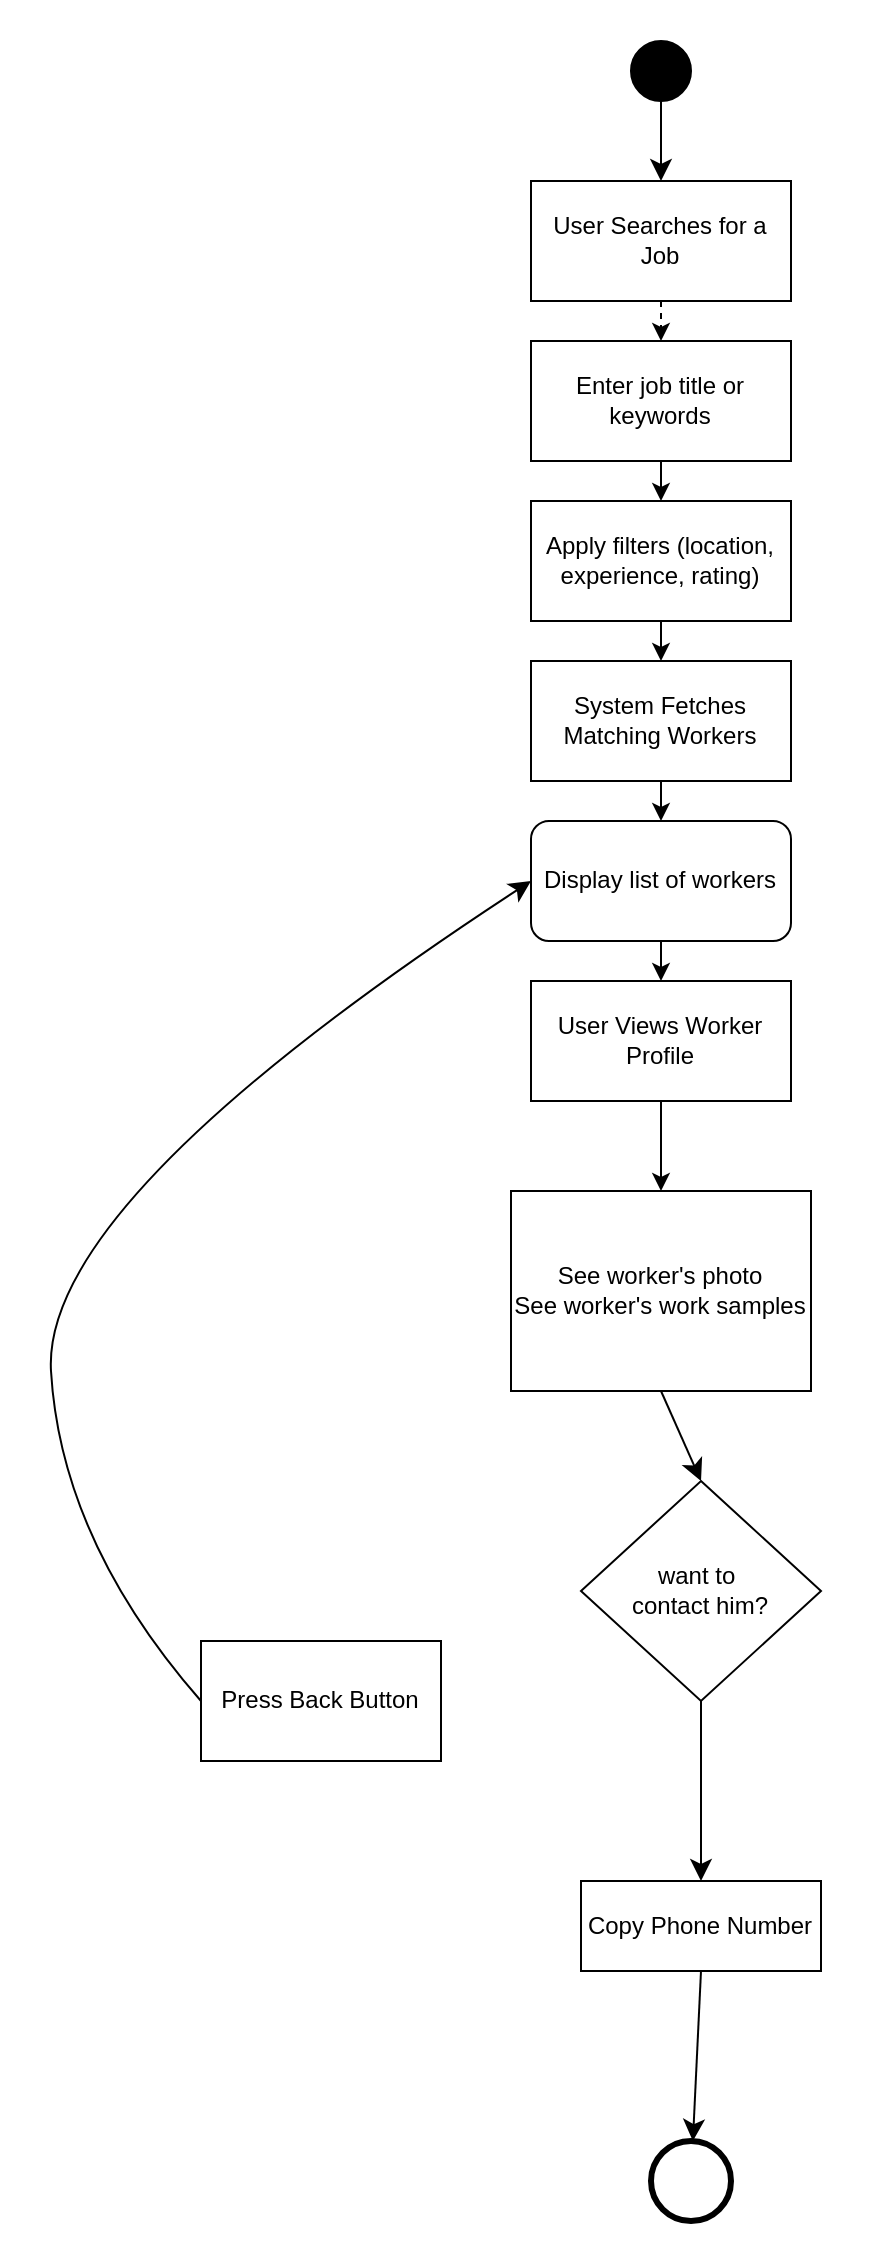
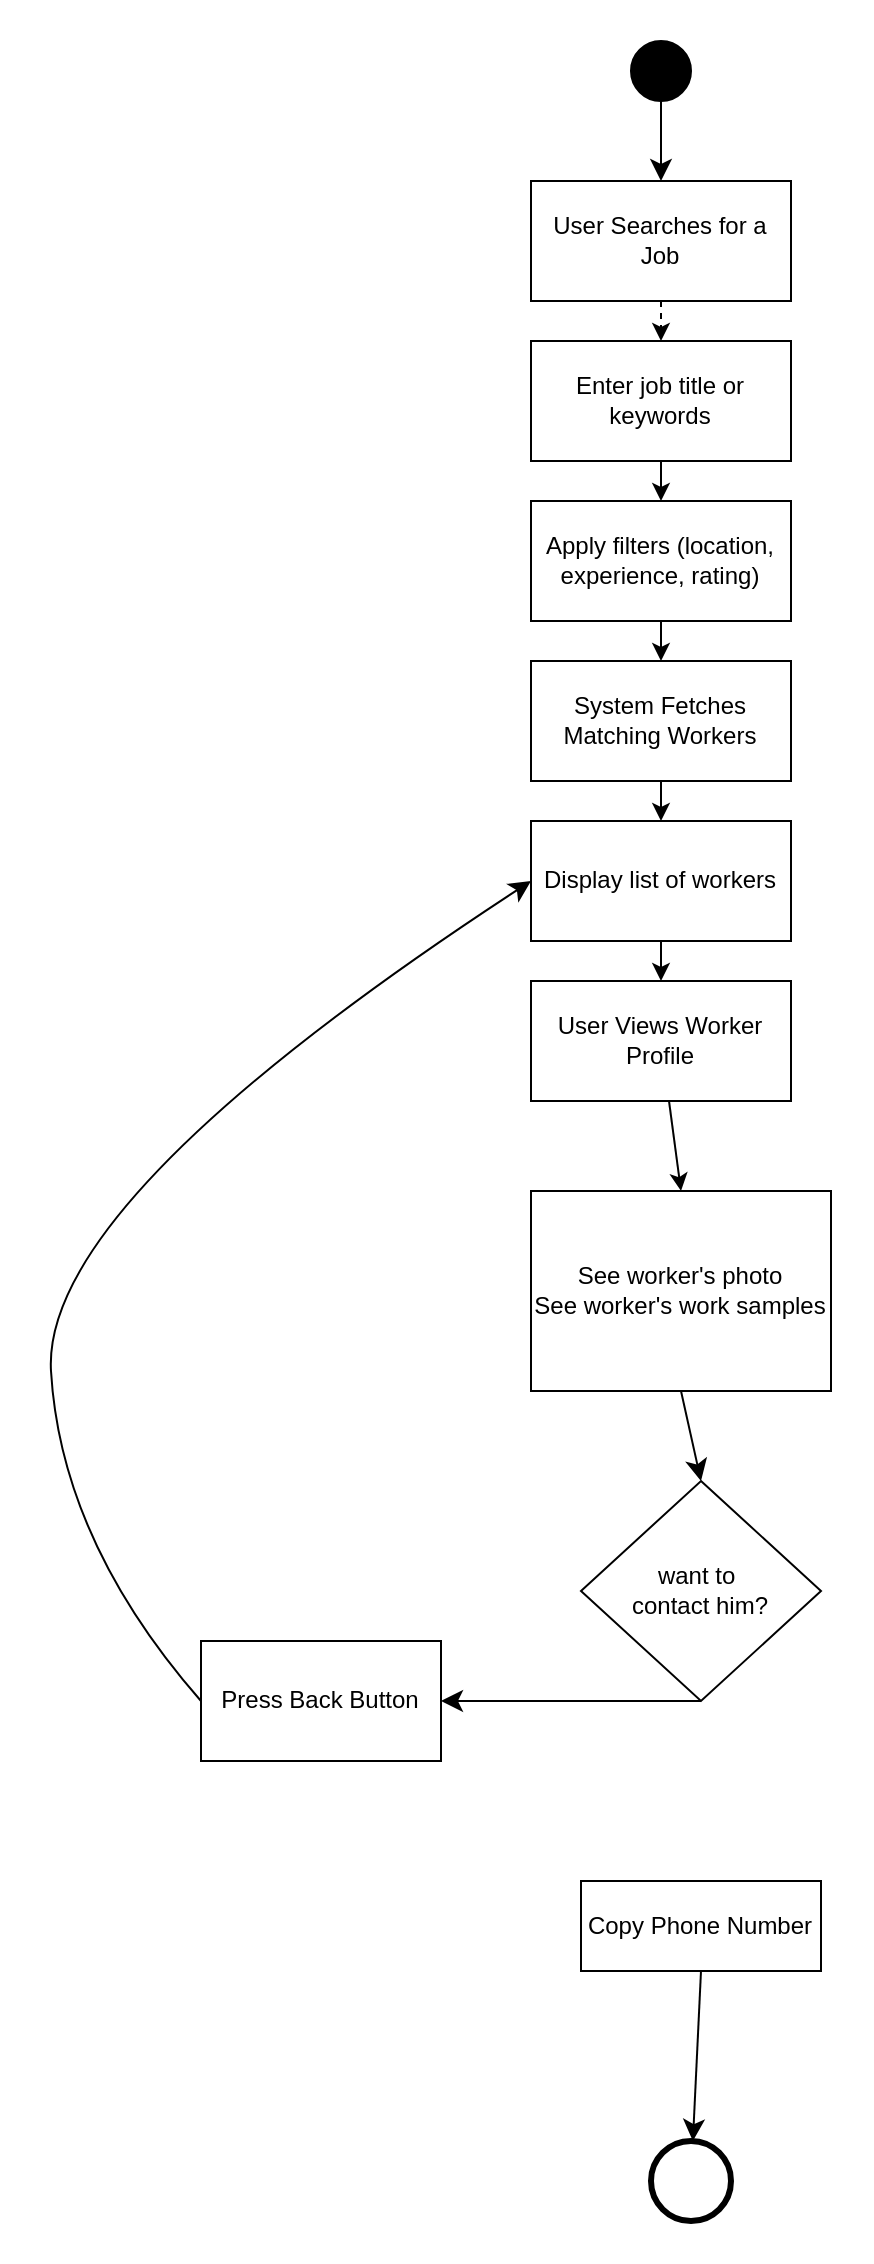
  <mxCell id="0" />
  <mxCell id="1" parent="0" />
  <mxCell id="2" value="User Searches for a Job" style="rounded=0;whiteSpace=wrap;html=1;" parent="1" vertex="1"><mxGeometry x="265" y="90" width="130" height="60" as="geometry" /></mxCell>
  <mxCell id="3" value="Enter job title or keywords" style="rounded=0;whiteSpace=wrap;html=1;" parent="1" vertex="1"><mxGeometry x="265" y="170" width="130" height="60" as="geometry" /></mxCell>
  <mxCell id="4" value="Apply filters (location, experience, rating)" style="rounded=0;whiteSpace=wrap;html=1;" parent="1" vertex="1"><mxGeometry x="265" y="250" width="130" height="60" as="geometry" /></mxCell>
  <mxCell id="5" value="System Fetches Matching Workers" style="rounded=0;whiteSpace=wrap;html=1;" parent="1" vertex="1"><mxGeometry x="265" y="330" width="130" height="60" as="geometry" /></mxCell>
- <mxCell id="6" value="Display list of workers" style="whiteSpace=wrap;html=1;rounded=1;" parent="1" vertex="1"><mxGeometry x="265" y="410" width="130" height="60" as="geometry" /></mxCell>
+ <mxCell id="6" value="Display list of workers" style="rounded=0;whiteSpace=wrap;html=1;" parent="1" vertex="1"><mxGeometry x="265" y="410" width="130" height="60" as="geometry" /></mxCell>
  <mxCell id="7" value="User Views Worker Profile" style="rounded=0;whiteSpace=wrap;html=1;" parent="1" vertex="1"><mxGeometry x="265" y="490" width="130" height="60" as="geometry" /></mxCell>
  <mxCell id="8" style="edgeStyle=none;curved=1;rounded=0;orthogonalLoop=1;jettySize=auto;html=1;exitX=0.5;exitY=1;exitDx=0;exitDy=0;entryX=0.5;entryY=0;entryDx=0;entryDy=0;fontSize=12;startSize=8;endSize=8;" parent="1" source="9" target="20" edge="1"><mxGeometry relative="1" as="geometry" /></mxCell>
- <mxCell id="9" value="See worker's photo&lt;br&gt;See worker's work samples" style="shape=rectangle;rounded=0;whiteSpace=wrap;html=1;" parent="1" vertex="1"><mxGeometry x="255" y="595" width="150" height="100" as="geometry" /></mxCell>
+ <mxCell id="9" value="See worker's photo&lt;br&gt;See worker's work samples" style="shape=rectangle;rounded=0;whiteSpace=wrap;html=1;" parent="1" vertex="1"><mxGeometry x="265" y="595" width="150" height="100" as="geometry" /></mxCell>
  <mxCell id="10" style="edgeStyle=none;rounded=0;html=1;entryX=0.5;entryY=0;entryDx=0;entryDy=0;dashed=1;" parent="1" source="2" target="3" edge="1"><mxGeometry relative="1" as="geometry" /></mxCell>
  <mxCell id="11" style="edgeStyle=none;rounded=0;html=1;entryX=0.5;entryY=0;entryDx=0;entryDy=0;" parent="1" source="3" target="4" edge="1"><mxGeometry relative="1" as="geometry" /></mxCell>
  <mxCell id="12" style="edgeStyle=none;rounded=0;html=1;entryX=0.5;entryY=0;entryDx=0;entryDy=0;" parent="1" source="4" target="5" edge="1"><mxGeometry relative="1" as="geometry" /></mxCell>
  <mxCell id="13" style="edgeStyle=none;rounded=0;html=1;entryX=0.5;entryY=0;entryDx=0;entryDy=0;" parent="1" source="5" target="6" edge="1"><mxGeometry relative="1" as="geometry" /></mxCell>
  <mxCell id="14" style="edgeStyle=none;rounded=0;html=1;entryX=0.5;entryY=0;entryDx=0;entryDy=0;" parent="1" source="6" target="7" edge="1"><mxGeometry relative="1" as="geometry" /></mxCell>
  <mxCell id="15" style="edgeStyle=none;rounded=0;html=1;entryX=0.5;entryY=0;entryDx=0;entryDy=0;" parent="1" source="7" target="9" edge="1"><mxGeometry relative="1" as="geometry" /></mxCell>
  <mxCell id="16" style="edgeStyle=none;curved=1;rounded=0;orthogonalLoop=1;jettySize=auto;html=1;exitX=0.5;exitY=1;exitDx=0;exitDy=0;fontSize=12;startSize=8;endSize=8;entryX=0.5;entryY=0;entryDx=0;entryDy=0;" parent="1" source="17" target="2" edge="1"><mxGeometry relative="1" as="geometry"><mxPoint x="350" y="80" as="targetPoint" /></mxGeometry></mxCell>
  <mxCell id="17" value="" style="ellipse;fillColor=strokeColor;html=1;" parent="1" vertex="1"><mxGeometry x="315" y="20" width="30" height="30" as="geometry" /></mxCell>
  <mxCell id="18" value="" style="points=[[0.145,0.145,0],[0.5,0,0],[0.855,0.145,0],[1,0.5,0],[0.855,0.855,0],[0.5,1,0],[0.145,0.855,0],[0,0.5,0]];shape=mxgraph.bpmn.event;html=1;verticalLabelPosition=bottom;labelBackgroundColor=#ffffff;verticalAlign=top;align=center;perimeter=ellipsePerimeter;outlineConnect=0;aspect=fixed;outline=end;symbol=terminate2;" parent="1" vertex="1"><mxGeometry x="325" y="1070" width="40" height="40" as="geometry" /></mxCell>
- <mxCell id="19" style="edgeStyle=none;curved=1;rounded=0;orthogonalLoop=1;jettySize=auto;html=1;exitX=0.5;exitY=1;exitDx=0;exitDy=0;entryX=0.5;entryY=0;entryDx=0;entryDy=0;fontSize=12;startSize=8;endSize=8;" parent="1" source="20" target="24" edge="1"><mxGeometry relative="1" as="geometry" /></mxCell>
+ <mxCell id="19" style="edgeStyle=none;curved=1;rounded=0;orthogonalLoop=1;jettySize=auto;html=1;exitX=0.5;exitY=1;exitDx=0;exitDy=0;fontSize=12;startSize=8;endSize=8;" parent="1" source="20" target="22" edge="1"><mxGeometry relative="1" as="geometry" /></mxCell>
  <mxCell id="20" value="want to&amp;nbsp;&lt;div&gt;contact him?&lt;/div&gt;" style="rhombus;whiteSpace=wrap;html=1;" parent="1" vertex="1"><mxGeometry x="290" y="740" width="120" height="110" as="geometry" /></mxCell>
  <mxCell id="21" style="edgeStyle=none;curved=1;rounded=0;orthogonalLoop=1;jettySize=auto;html=1;exitX=0;exitY=0.5;exitDx=0;exitDy=0;fontSize=12;startSize=8;endSize=8;entryX=0;entryY=0.5;entryDx=0;entryDy=0;" parent="1" source="22" target="6" edge="1"><mxGeometry relative="1" as="geometry"><mxPoint x="170" y="510" as="targetPoint" /><Array as="points"><mxPoint x="30" y="770" /><mxPoint x="20" y="600" /></Array></mxGeometry></mxCell>
  <mxCell id="22" value="Press Back Button" style="whiteSpace=wrap;html=1;" parent="1" vertex="1"><mxGeometry x="100" y="820" width="120" height="60" as="geometry" /></mxCell>
  <mxCell id="23" style="edgeStyle=none;curved=1;rounded=0;orthogonalLoop=1;jettySize=auto;html=1;exitX=0.5;exitY=1;exitDx=0;exitDy=0;fontSize=12;startSize=8;endSize=8;" parent="1" source="24" target="18" edge="1"><mxGeometry relative="1" as="geometry" /></mxCell>
  <mxCell id="24" value="Copy Phone Number" style="whiteSpace=wrap;html=1;" parent="1" vertex="1"><mxGeometry x="290" y="940" width="120" height="45" as="geometry" /></mxCell>
